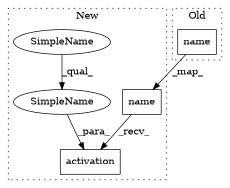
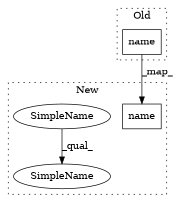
  digraph {
    node [a=32 l="5,1" s=4413 shape=box]
    n1 [label=name s="4381,4400"]
-   n2 [l="11,1" label=activation s="4402,4432"]
    n3 [a=42 l=19 label=SimpleName shape=ellipse]
    n4 [a=42 l=10 label=SimpleName shape=ellipse]
    n5 [label=name s="4302,4321"]
    subgraph cluster_1 {
      label=New
      style=dotted
      n1
-     n2
      n3
      n4
    }
    subgraph cluster_2 {
      label=Old
      style=dotted
      n5
    }
-   n1 -> n2 [label=_recv_]
-   n3 -> n2 [label=_para_]
    n4 -> n3 [label=_qual_]
    n5 -> n1 [label=_map_]
  }
